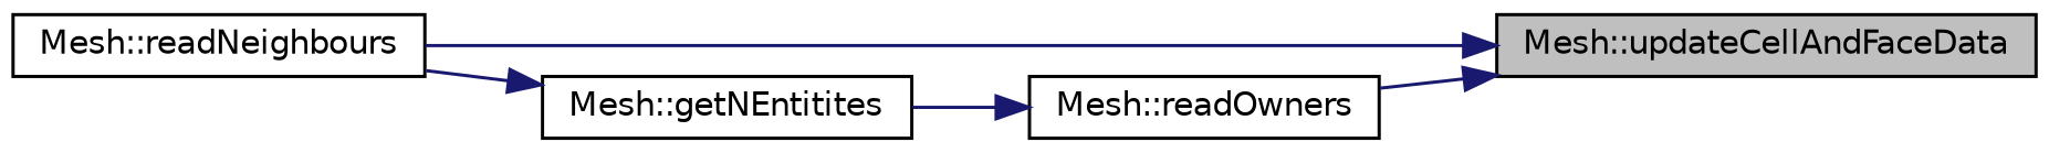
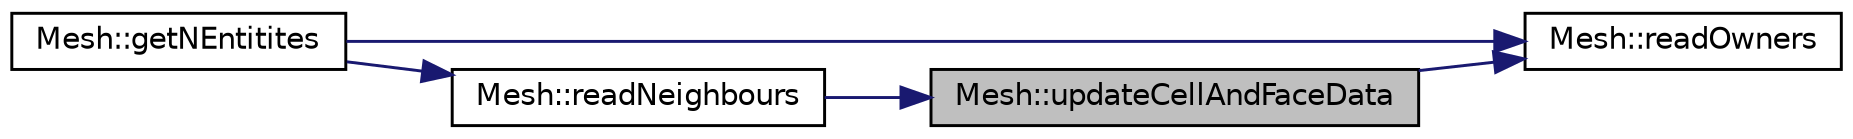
  digraph {
    rankdir=LR
    node [color=black fillcolor=white fontname=Helvetica fontsize=10 shape=record style=filled]
    edge [color=midnightblue fontname=Helvetica fontsize=10 labelfontname=Helvetica labelfontsize=10 style=solid]
    n1 [fillcolor=grey75 fontcolor=black height=0.2 label="Mesh::updateCellAndFaceData" width=0.4]
    n2 [height=0.2 label="Mesh::readOwners" width=0.4]
    n3 [height=0.2 label="Mesh::readNeighbours" width=0.4]
    n4 [height=0.2 label="Mesh::getNEntitites" width=0.4]
-   n2 -> n1
+   n1 -> n2
    n3 -> n1
-   n3 -> n4
+   n4 -> n3
    n4 -> n2
  }
